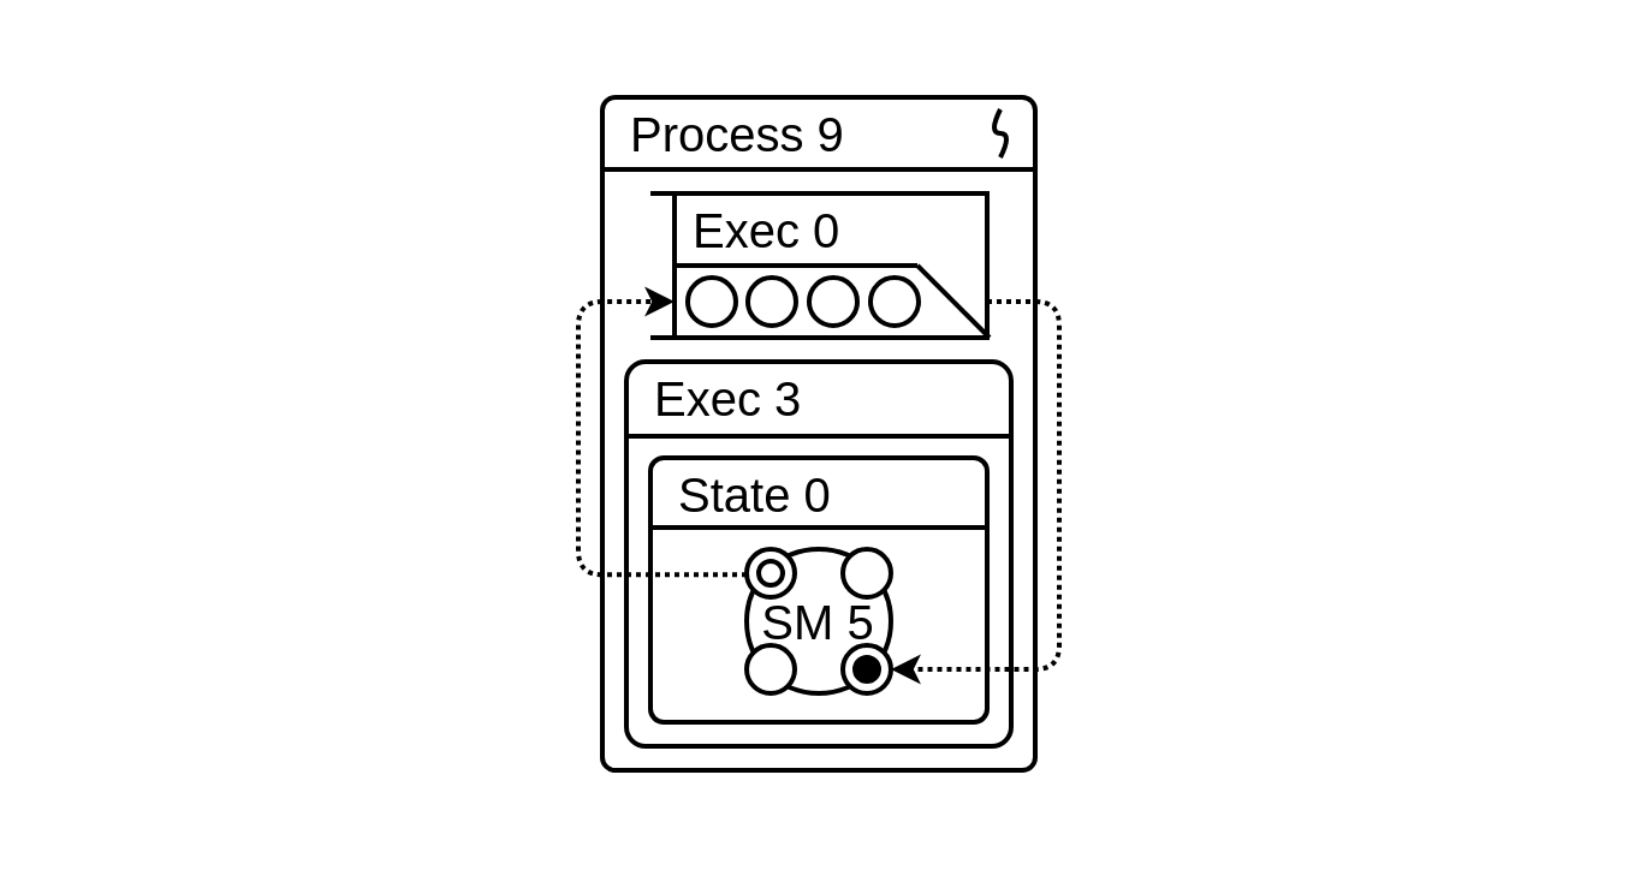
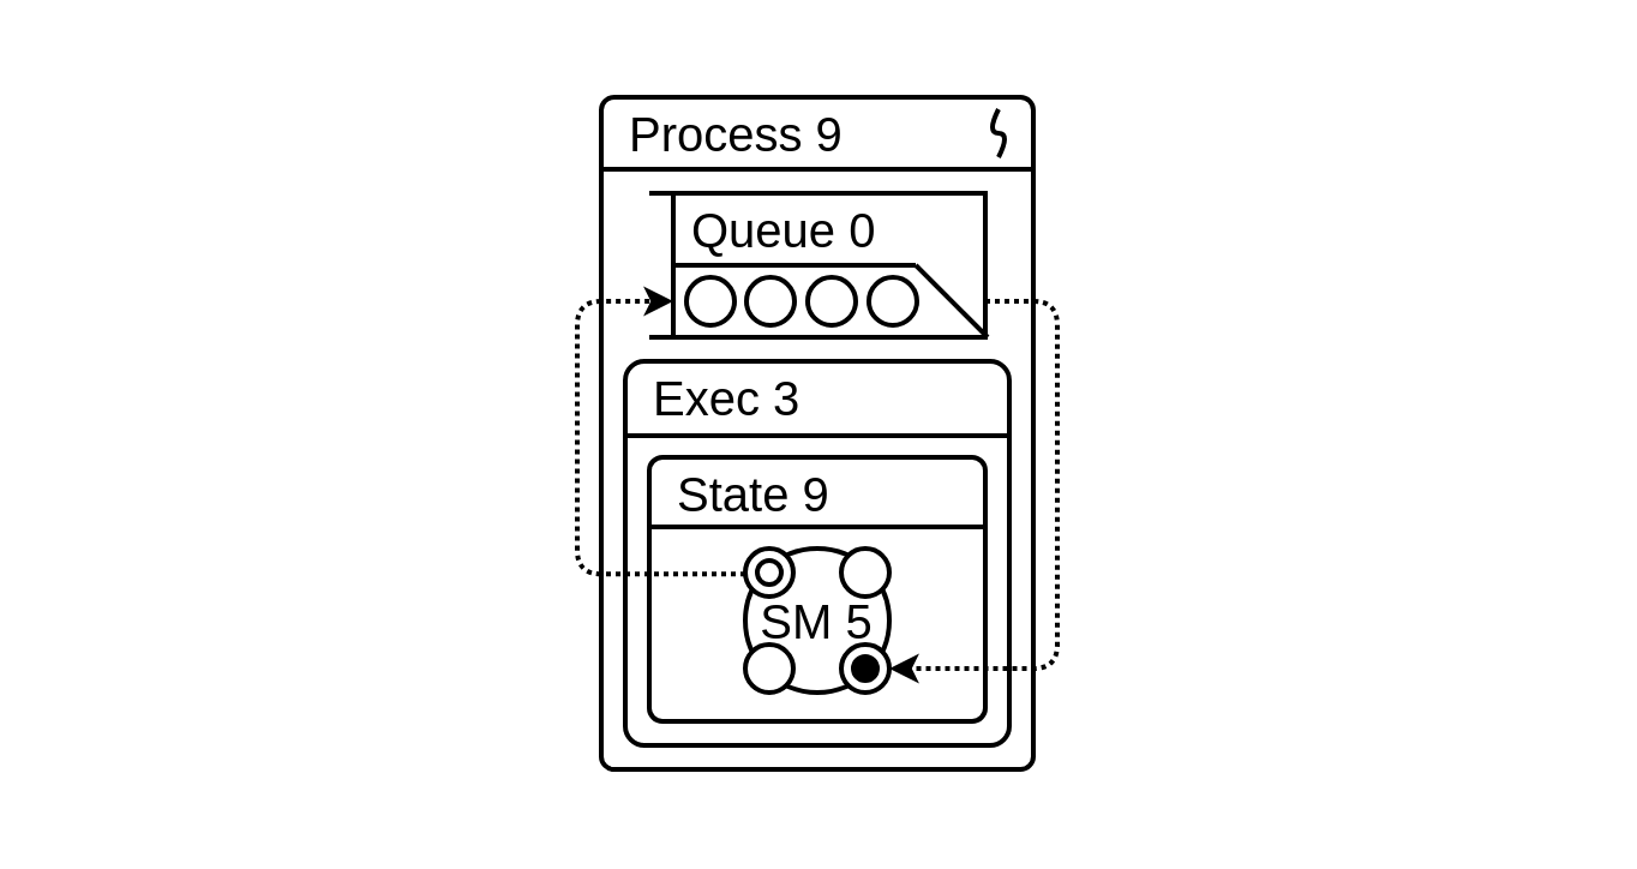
  <mxCell id="0" />
  <mxCell id="1" parent="0" />
  <mxCell id="2" value="" style="strokeWidth=2;rounded=1;arcSize=3;whiteSpace=wrap;html=1;align=center;fontSize=20;fontFamily=Helvetica;fontStyle=0" parent="1" vertex="1"><mxGeometry x="250" y="40" width="180" height="280" as="geometry" /></mxCell>
  <mxCell id="3" value="" style="strokeWidth=2;rounded=1;arcSize=5;whiteSpace=wrap;html=1;align=center;fontSize=20;fontFamily=Helvetica;fontStyle=0" parent="1" vertex="1"><mxGeometry x="260" y="150" width="160" height="160" as="geometry" /></mxCell>
  <mxCell id="4" value="" style="line;strokeWidth=2;fillColor=none;align=left;verticalAlign=middle;spacingTop=-1;spacingLeft=3;spacingRight=3;rotatable=0;labelPosition=right;points=[];portConstraint=eastwest;fontSize=20;fontFamily=Helvetica;fontStyle=0" parent="1" vertex="1"><mxGeometry x="260.5" y="172" width="160" height="18" as="geometry" /></mxCell>
  <mxCell id="5" value="&lt;div style=&quot;text-align: left; font-size: 20px;&quot;&gt;&lt;font style=&quot;font-size: 20px;&quot;&gt;&lt;span style=&quot;font-size: 20px;&quot;&gt;Exec 3&lt;/span&gt;&lt;/font&gt;&lt;/div&gt;" style="text;html=1;strokeColor=none;fillColor=none;align=left;verticalAlign=middle;whiteSpace=wrap;rounded=0;fontFamily=Helvetica;fontSize=20;fontStyle=0" parent="1" vertex="1"><mxGeometry x="270" y="150" width="140" height="30" as="geometry" /></mxCell>
  <mxCell id="6" value="" style="line;strokeWidth=2;fillColor=none;align=left;verticalAlign=middle;spacingTop=-1;spacingLeft=3;spacingRight=3;rotatable=0;labelPosition=right;points=[];portConstraint=eastwest;fontSize=20;fontFamily=Helvetica;fontStyle=0" parent="1" vertex="1"><mxGeometry x="250" y="60" width="180" height="20" as="geometry" /></mxCell>
  <mxCell id="7" value="&lt;div style=&quot;text-align: left; font-size: 20px;&quot;&gt;&lt;font style=&quot;font-size: 20px;&quot;&gt;&lt;span style=&quot;font-size: 20px;&quot;&gt;Process 9&lt;/span&gt;&lt;/font&gt;&lt;/div&gt;" style="text;html=1;strokeColor=none;fillColor=none;align=left;verticalAlign=middle;whiteSpace=wrap;rounded=0;fontFamily=Helvetica;fontSize=20;fontStyle=0" parent="1" vertex="1"><mxGeometry x="260" y="40" width="160" height="30" as="geometry" /></mxCell>
  <mxCell id="8" value="" style="curved=1;endArrow=none;html=1;strokeWidth=2;endFill=0;fontFamily=Helvetica;fontSize=20;fontStyle=0" parent="1" edge="1"><mxGeometry width="50" height="50" relative="1" as="geometry"><mxPoint x="415.5" y="65" as="sourcePoint" /><mxPoint x="415.5" y="45" as="targetPoint" /><Array as="points"><mxPoint x="420.5" y="55" /><mxPoint x="410.5" y="55" /></Array></mxGeometry></mxCell>
  <mxCell id="9" value="" style="endArrow=none;html=1;strokeWidth=2;entryX=0;entryY=0;entryDx=0;entryDy=0;fontFamily=Helvetica;fontSize=20;fontStyle=0" parent="1" target="18" edge="1"><mxGeometry width="50" height="50" relative="1" as="geometry"><mxPoint x="270" y="80" as="sourcePoint" /><mxPoint x="410" y="80" as="targetPoint" /></mxGeometry></mxCell>
  <mxCell id="10" value="" style="endArrow=none;html=1;strokeWidth=2;entryX=0;entryY=1;entryDx=0;entryDy=0;fontFamily=Helvetica;fontSize=20;fontStyle=0" parent="1" target="18" edge="1"><mxGeometry width="50" height="50" relative="1" as="geometry"><mxPoint x="270" y="140" as="sourcePoint" /><mxPoint x="410" y="140" as="targetPoint" /></mxGeometry></mxCell>
  <mxCell id="11" value="" style="endArrow=none;html=1;strokeWidth=2;fontFamily=Helvetica;fontSize=20;fontStyle=0" parent="1" edge="1"><mxGeometry width="50" height="50" relative="1" as="geometry"><mxPoint x="281" y="110" as="sourcePoint" /><mxPoint x="381" y="110" as="targetPoint" /></mxGeometry></mxCell>
  <mxCell id="12" value="" style="endArrow=none;html=1;strokeWidth=2;fontFamily=Helvetica;fontSize=20;fontStyle=0" parent="1" edge="1"><mxGeometry width="50" height="50" relative="1" as="geometry"><mxPoint x="411" y="140" as="sourcePoint" /><mxPoint x="381" y="110" as="targetPoint" /></mxGeometry></mxCell>
  <mxCell id="13" value="" style="ellipse;whiteSpace=wrap;html=1;aspect=fixed;strokeWidth=2;fontFamily=Helvetica;fontSize=20;fontStyle=0" parent="1" vertex="1"><mxGeometry x="285.5" y="115" width="20" height="20" as="geometry" /></mxCell>
- <mxCell id="14" value="&lt;div style=&quot;text-align: left; font-size: 20px;&quot;&gt;&lt;font style=&quot;font-size: 20px;&quot;&gt;&lt;span style=&quot;font-size: 20px;&quot;&gt;Exec 0&lt;/span&gt;&lt;/font&gt;&lt;/div&gt;" style="text;html=1;strokeColor=none;fillColor=none;align=left;verticalAlign=middle;whiteSpace=wrap;rounded=0;fontFamily=Helvetica;fontSize=20;fontStyle=0" parent="1" vertex="1"><mxGeometry x="286" y="80" width="120" height="30" as="geometry" /></mxCell>
+ <mxCell id="14" value="&lt;div style=&quot;text-align: left; font-size: 20px;&quot;&gt;&lt;font style=&quot;font-size: 20px;&quot;&gt;&lt;span style=&quot;font-size: 20px;&quot;&gt;Queue 0&lt;/span&gt;&lt;/font&gt;&lt;/div&gt;" style="text;html=1;strokeColor=none;fillColor=none;align=left;verticalAlign=middle;whiteSpace=wrap;rounded=0;fontFamily=Helvetica;fontSize=20;fontStyle=0" parent="1" vertex="1"><mxGeometry x="286" y="80" width="120" height="30" as="geometry" /></mxCell>
  <mxCell id="15" value="" style="ellipse;whiteSpace=wrap;html=1;aspect=fixed;strokeWidth=2;fontFamily=Helvetica;fontSize=20;fontStyle=0" parent="1" vertex="1"><mxGeometry x="310.5" y="115" width="20" height="20" as="geometry" /></mxCell>
  <mxCell id="16" value="" style="ellipse;whiteSpace=wrap;html=1;aspect=fixed;strokeWidth=2;fontFamily=Helvetica;fontSize=20;fontStyle=0" parent="1" vertex="1"><mxGeometry x="336" y="115" width="20" height="20" as="geometry" /></mxCell>
  <mxCell id="17" value="" style="ellipse;whiteSpace=wrap;html=1;aspect=fixed;strokeWidth=2;fontFamily=Helvetica;fontSize=20;fontStyle=0" parent="1" vertex="1"><mxGeometry x="361.5" y="115" width="20" height="20" as="geometry" /></mxCell>
  <mxCell id="18" value="" style="rounded=0;whiteSpace=wrap;html=1;strokeWidth=2;fillColor=none;fontFamily=Helvetica;fontSize=20;fontStyle=0" parent="1" vertex="1"><mxGeometry x="280" y="80" width="130" height="60" as="geometry" /></mxCell>
  <mxCell id="19" value="" style="endArrow=none;dashed=1;html=1;fontFamily=Helvetica;fontSize=20;strokeColor=none;" parent="1" edge="1"><mxGeometry width="50" height="50" relative="1" as="geometry"><mxPoint x="320.5" y="140" as="sourcePoint" /><mxPoint x="360.5" y="140" as="targetPoint" /></mxGeometry></mxCell>
  <mxCell id="20" value="" style="endArrow=none;dashed=1;html=1;fontFamily=Helvetica;fontSize=20;strokeColor=none;" parent="1" edge="1"><mxGeometry width="50" height="50" relative="1" as="geometry"><mxPoint x="321.5" y="340" as="sourcePoint" /><mxPoint x="361.5" y="340" as="targetPoint" /></mxGeometry></mxCell>
  <mxCell id="21" value="" style="endArrow=none;dashed=1;html=1;fontFamily=Helvetica;fontSize=23;strokeColor=none;" parent="1" edge="1"><mxGeometry width="50" height="50" relative="1" as="geometry"><mxPoint x="660" y="140" as="sourcePoint" /><mxPoint x="660" y="180" as="targetPoint" /></mxGeometry></mxCell>
  <mxCell id="22" value="" style="endArrow=none;dashed=1;html=1;fontFamily=Helvetica;fontSize=23;strokeColor=none;" parent="1" edge="1"><mxGeometry width="50" height="50" relative="1" as="geometry"><mxPoint x="20" y="130" as="sourcePoint" /><mxPoint x="20" y="170" as="targetPoint" /></mxGeometry></mxCell>
  <mxCell id="23" value="" style="strokeWidth=2;rounded=1;arcSize=5;whiteSpace=wrap;html=1;align=center;fontSize=20;fontFamily=Helvetica;fontStyle=0" parent="1" vertex="1"><mxGeometry x="270" y="190" width="140" height="110" as="geometry" /></mxCell>
  <mxCell id="24" value="" style="line;strokeWidth=2;fillColor=none;align=left;verticalAlign=middle;spacingTop=-1;spacingLeft=3;spacingRight=3;rotatable=0;labelPosition=right;points=[];portConstraint=eastwest;fontSize=20;fontFamily=Helvetica;fontStyle=0" parent="1" vertex="1"><mxGeometry x="270" y="210" width="140" height="18" as="geometry" /></mxCell>
- <mxCell id="25" value="&lt;div style=&quot;text-align: left; font-size: 20px;&quot;&gt;&lt;font style=&quot;font-size: 20px;&quot;&gt;&lt;span style=&quot;font-size: 20px;&quot;&gt;State 0&lt;/span&gt;&lt;/font&gt;&lt;/div&gt;" style="text;html=1;strokeColor=none;fillColor=none;align=left;verticalAlign=middle;whiteSpace=wrap;rounded=0;fontFamily=Helvetica;fontSize=20;fontStyle=0" parent="1" vertex="1"><mxGeometry x="280" y="190" width="120" height="30" as="geometry" /></mxCell>
+ <mxCell id="25" value="&lt;div style=&quot;text-align: left; font-size: 20px;&quot;&gt;&lt;font style=&quot;font-size: 20px;&quot;&gt;&lt;span style=&quot;font-size: 20px;&quot;&gt;State 9&lt;/span&gt;&lt;/font&gt;&lt;/div&gt;" style="text;html=1;strokeColor=none;fillColor=none;align=left;verticalAlign=middle;whiteSpace=wrap;rounded=0;fontFamily=Helvetica;fontSize=20;fontStyle=0" parent="1" vertex="1"><mxGeometry x="280" y="190" width="120" height="30" as="geometry" /></mxCell>
  <mxCell id="26" value="" style="ellipse;whiteSpace=wrap;html=1;aspect=fixed;strokeWidth=2;fontFamily=Helvetica;fontSize=20;fontStyle=0" parent="1" vertex="1"><mxGeometry x="310" y="228" width="60" height="60" as="geometry" /></mxCell>
  <mxCell id="27" value="" style="ellipse;whiteSpace=wrap;html=1;aspect=fixed;strokeWidth=2;fontFamily=Helvetica;fontSize=20;fontStyle=0" parent="1" vertex="1"><mxGeometry x="350" y="228" width="20" height="20" as="geometry" /></mxCell>
  <mxCell id="28" value="&lt;div style=&quot;text-align: left; font-size: 20px;&quot;&gt;&lt;font style=&quot;font-size: 20px;&quot;&gt;&lt;span style=&quot;font-size: 20px;&quot;&gt;SM 5&lt;/span&gt;&lt;/font&gt;&lt;/div&gt;" style="text;html=1;strokeColor=none;fillColor=none;align=center;verticalAlign=middle;whiteSpace=wrap;rounded=0;fontFamily=Helvetica;fontSize=20;fontStyle=0" parent="1" vertex="1"><mxGeometry x="310" y="228" width="60" height="60" as="geometry" /></mxCell>
  <mxCell id="29" value="" style="ellipse;whiteSpace=wrap;html=1;aspect=fixed;strokeWidth=2;fontFamily=Helvetica;fontSize=20;fontStyle=0" parent="1" vertex="1"><mxGeometry x="310" y="268" width="20" height="20" as="geometry" /></mxCell>
  <mxCell id="30" value="" style="ellipse;whiteSpace=wrap;html=1;aspect=fixed;strokeWidth=2;fontFamily=Helvetica;fontSize=20;fontStyle=0" parent="1" vertex="1"><mxGeometry x="350" y="268" width="20" height="20" as="geometry" /></mxCell>
  <mxCell id="31" value="" style="ellipse;whiteSpace=wrap;html=1;aspect=fixed;strokeWidth=2;fontFamily=Helvetica;fontSize=20;fontStyle=0" parent="1" vertex="1"><mxGeometry x="310" y="228" width="20" height="20" as="geometry" /></mxCell>
  <mxCell id="32" value="" style="ellipse;whiteSpace=wrap;html=1;aspect=fixed;strokeWidth=2;fontFamily=Helvetica;fontSize=20;fontStyle=0" parent="1" vertex="1"><mxGeometry x="315" y="233" width="10" height="10" as="geometry" /></mxCell>
  <mxCell id="33" value="" style="ellipse;whiteSpace=wrap;html=1;aspect=fixed;strokeWidth=2;fontFamily=Helvetica;fontSize=20;fontStyle=0;fillColor=#000000;" parent="1" vertex="1"><mxGeometry x="355" y="273" width="10" height="10" as="geometry" /></mxCell>
  <mxCell id="34" value="" style="edgeStyle=elbowEdgeStyle;elbow=horizontal;endArrow=classic;html=1;strokeWidth=2;exitX=1;exitY=0.75;exitDx=0;exitDy=0;fontFamily=Helvetica;fontSize=20;fontStyle=0;entryX=1;entryY=0.5;entryDx=0;entryDy=0;dashed=1;dashPattern=1 1;" parent="1" source="18" target="30" edge="1"><mxGeometry width="50" height="50" relative="1" as="geometry"><mxPoint x="420" y="175" as="sourcePoint" /><mxPoint x="620" y="150" as="targetPoint" /><Array as="points"><mxPoint x="440" y="220" /></Array></mxGeometry></mxCell>
  <mxCell id="35" value="" style="edgeStyle=elbowEdgeStyle;elbow=horizontal;endArrow=classic;html=1;strokeWidth=2;entryX=0;entryY=0.75;entryDx=0;entryDy=0;fontFamily=Helvetica;fontSize=20;fontStyle=0;exitX=0;exitY=0.178;exitDx=0;exitDy=0;exitPerimeter=0;dashed=1;dashPattern=1 1;" parent="1" source="28" target="18" edge="1"><mxGeometry width="50" height="50" relative="1" as="geometry"><mxPoint x="190" y="135" as="sourcePoint" /><mxPoint x="290" y="189" as="targetPoint" /><Array as="points"><mxPoint x="240" y="210" /></Array></mxGeometry></mxCell>
  <mxCell id="36" value="" style="endArrow=none;dashed=1;html=1;fontFamily=Helvetica;fontSize=20;strokeColor=none;" parent="1" edge="1"><mxGeometry width="50" height="50" relative="1" as="geometry"><mxPoint x="320.5" y="20" as="sourcePoint" /><mxPoint x="360.5" y="20" as="targetPoint" /></mxGeometry></mxCell>
